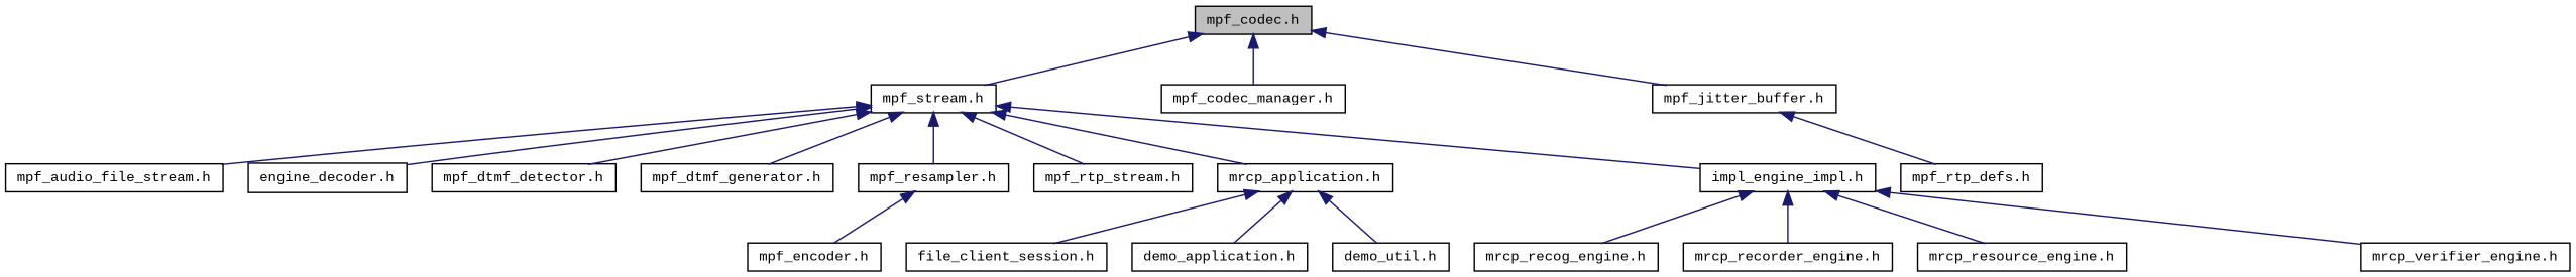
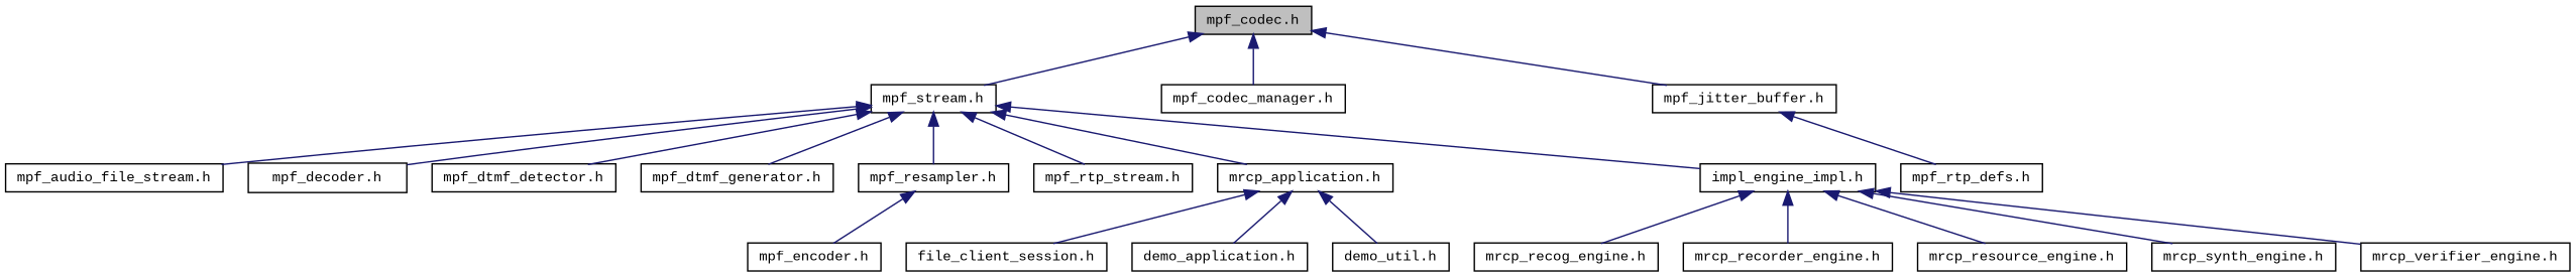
  digraph {
    fontname="Liberation Mono"
    node [color=black fillcolor=white fontname="Liberation Mono" fontsize=10 shape=record style=filled]
    edge [color=midnightblue dir=back fontname="Liberation Mono" fontsize=10 labelfontname=Helvetica labelfontsize=10 style=solid]
    n1 [fillcolor=grey75 fontcolor=black height=0.2 label="mpf_codec.h" width=0.4]
    n2 [height=0.2 label="mpf_stream.h" width=0.4]
    n3 [height=0.2 label="mpf_codec_manager.h" width=0.4]
    n4 [height=0.2 label="mpf_jitter_buffer.h" width=0.4]
    n5 [height=0.2 label="mpf_audio_file_stream.h" width=0.4]
-   n6 [height=0.2 label="engine_decoder.h" width=0.4]
+   n6 [height=0.2 label="mpf_decoder.h" width=0.4]
    n7 [height=0.2 label="mpf_dtmf_detector.h" width=0.4]
    n8 [height=0.2 label="mpf_dtmf_generator.h" width=0.4]
    n9 [height=0.2 label="mpf_resampler.h" width=0.4]
    n10 [height=0.2 label="mpf_rtp_stream.h" width=0.4]
    n11 [height=0.2 label="mrcp_application.h" width=0.4]
    n12 [height=0.2 label="impl_engine_impl.h" width=0.4]
    n13 [height=0.2 label="mpf_rtp_defs.h" width=0.4]
    n14 [height=0.2 label="mpf_encoder.h" width=0.4]
    n15 [height=0.2 label="file_client_session.h" width=0.4]
    n16 [height=0.2 label="demo_application.h" width=0.4]
    n17 [height=0.2 label="demo_util.h" width=0.4]
    n18 [height=0.2 label="mrcp_recog_engine.h" width=0.4]
    n19 [height=0.2 label="mrcp_recorder_engine.h" width=0.4]
    n20 [height=0.2 label="mrcp_resource_engine.h" width=0.4]
+   n21 [height=0.2 label="mrcp_synth_engine.h" width=0.4]
    n22 [height=0.2 label="mrcp_verifier_engine.h" width=0.4]
    n1 -> n2
    n1 -> n3
    n1 -> n4
    n2 -> n5
    n2 -> n6
    n2 -> n7
    n2 -> n8
    n2 -> n9
    n2 -> n10
    n2 -> n11
    n2 -> n12
    n4 -> n13
    n9 -> n14
    n11 -> n15
    n11 -> n16
    n11 -> n17
    n12 -> n18
    n12 -> n19
    n12 -> n20
+   n12 -> n21
    n12 -> n22
  }
